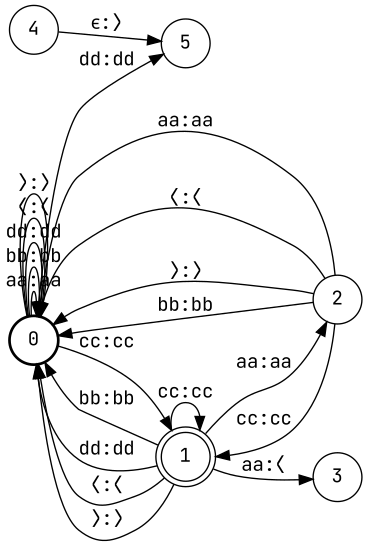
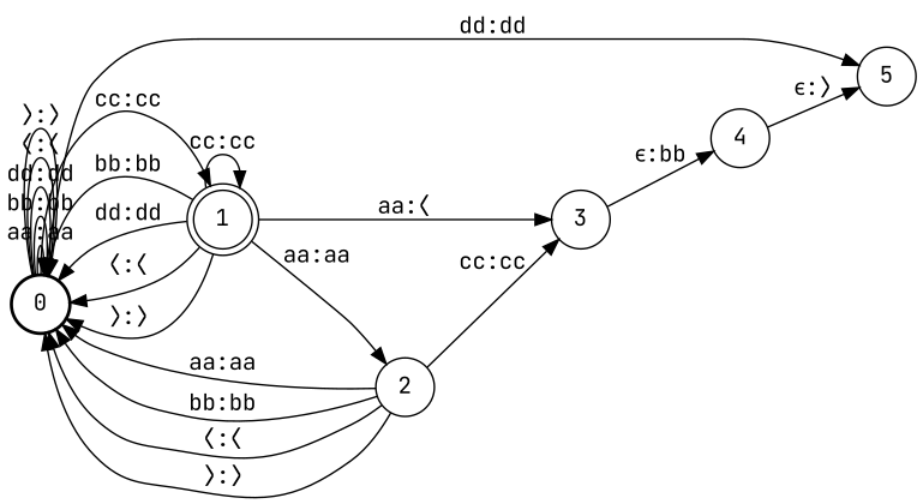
  digraph {
    fontname="JetBrains Mono"
    nodesep=0.25
    rankdir=LR
    ranksep=0.4
    node [fontname="JetBrains Mono" fontsize=14 shape=circle style=solid]
    edge [fontname="JetBrains Mono" fontsize=14]
    n1 [label=0 style=bold]
    n2 [label=1 shape=doublecircle]
    n3 [label=5]
    n4 [label=2]
    n5 [label=3]
    n6 [label=4]
    n1 -> n1 [label="aa:aa"]
    n1 -> n1 [label="bb:bb"]
    n1 -> n1 [label="dd:dd"]
    n1 -> n1 [label="⟨:⟨"]
    n1 -> n1 [label="⟩:⟩"]
    n1 -> n2 [label="cc:cc"]
    n1 -> n3 [label="dd:dd"]
    n2 -> n1 [label="bb:bb"]
    n2 -> n1 [label="dd:dd"]
    n2 -> n1 [label="⟨:⟨"]
    n2 -> n1 [label="⟩:⟩"]
    n2 -> n2 [label="cc:cc"]
    n2 -> n4 [label="aa:aa"]
    n2 -> n5 [label="aa:⟨"]
    n4 -> n1 [label="aa:aa"]
    n4 -> n1 [label="bb:bb"]
    n4 -> n1 [label="⟨:⟨"]
    n4 -> n1 [label="⟩:⟩"]
-   n4 -> n2 [label="cc:cc"]
+   n4 -> n5 [label="cc:cc"]
+   n5 -> n6 [label="ϵ:bb"]
    n6 -> n3 [label="ϵ:⟩"]
  }
